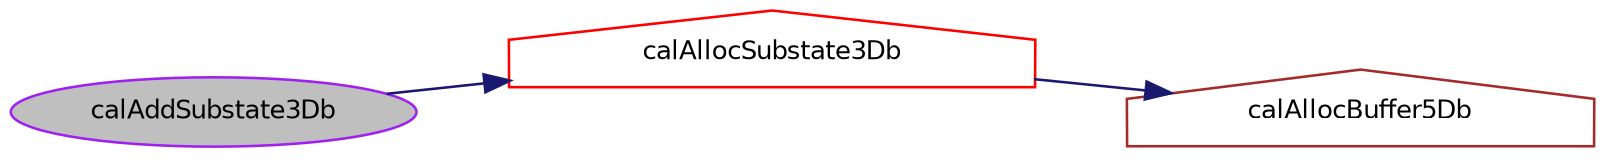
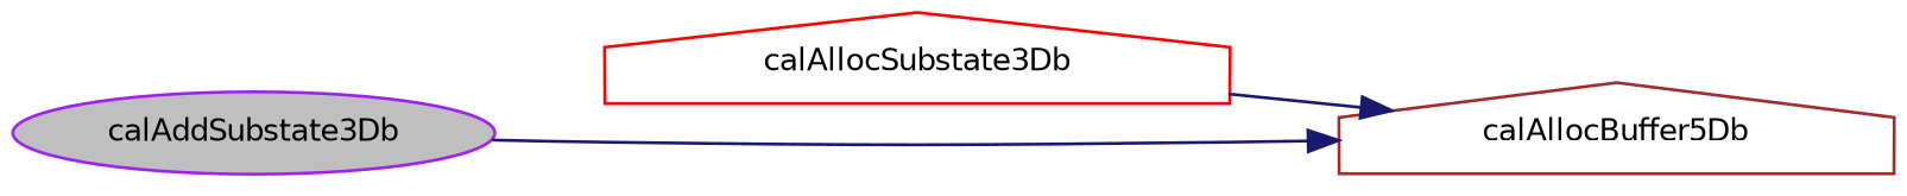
  digraph {
    rankdir=LR
    node [fillcolor=white fontname=Helvetica fontsize=10 shape=house style=filled]
    edge [color=midnightblue fontname=Helvetica fontsize=10 labelfontname=Helvetica labelfontsize=10 style=solid]
    n1 [color=purple fillcolor=grey75 fontcolor=black height=0.2 label=calAddSubstate3Db shape=ellipse width=0.4]
    n2 [color=red height=0.2 label=calAllocSubstate3Db width=0.4]
    n3 [color=brown height=0.2 label=calAllocBuffer5Db width=0.4]
-   n1 -> n2
+   n1 -> n3
    n2 -> n3
  }
